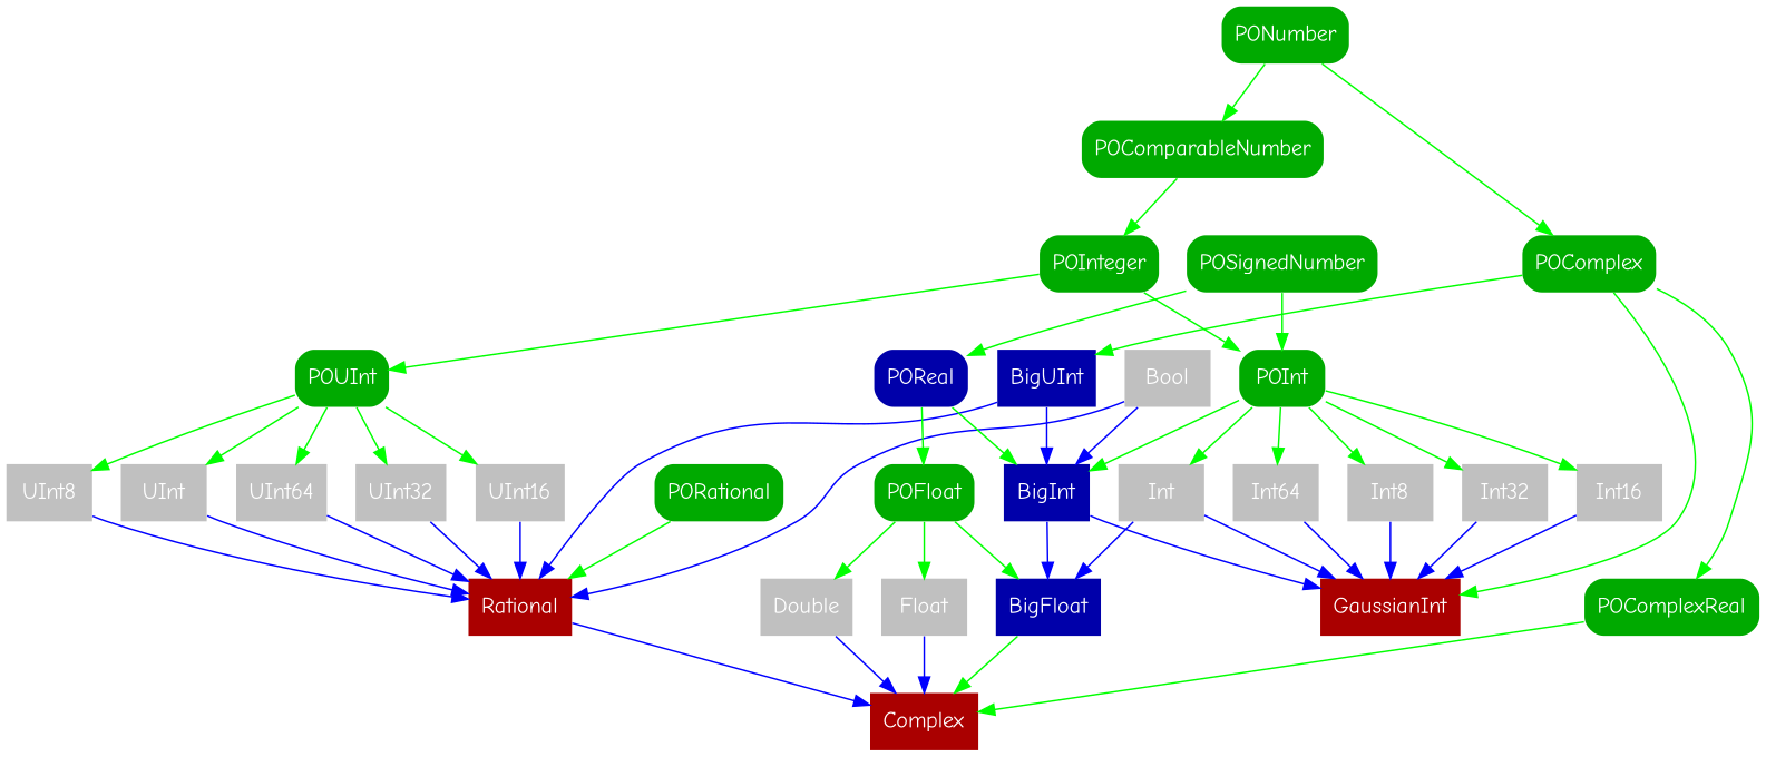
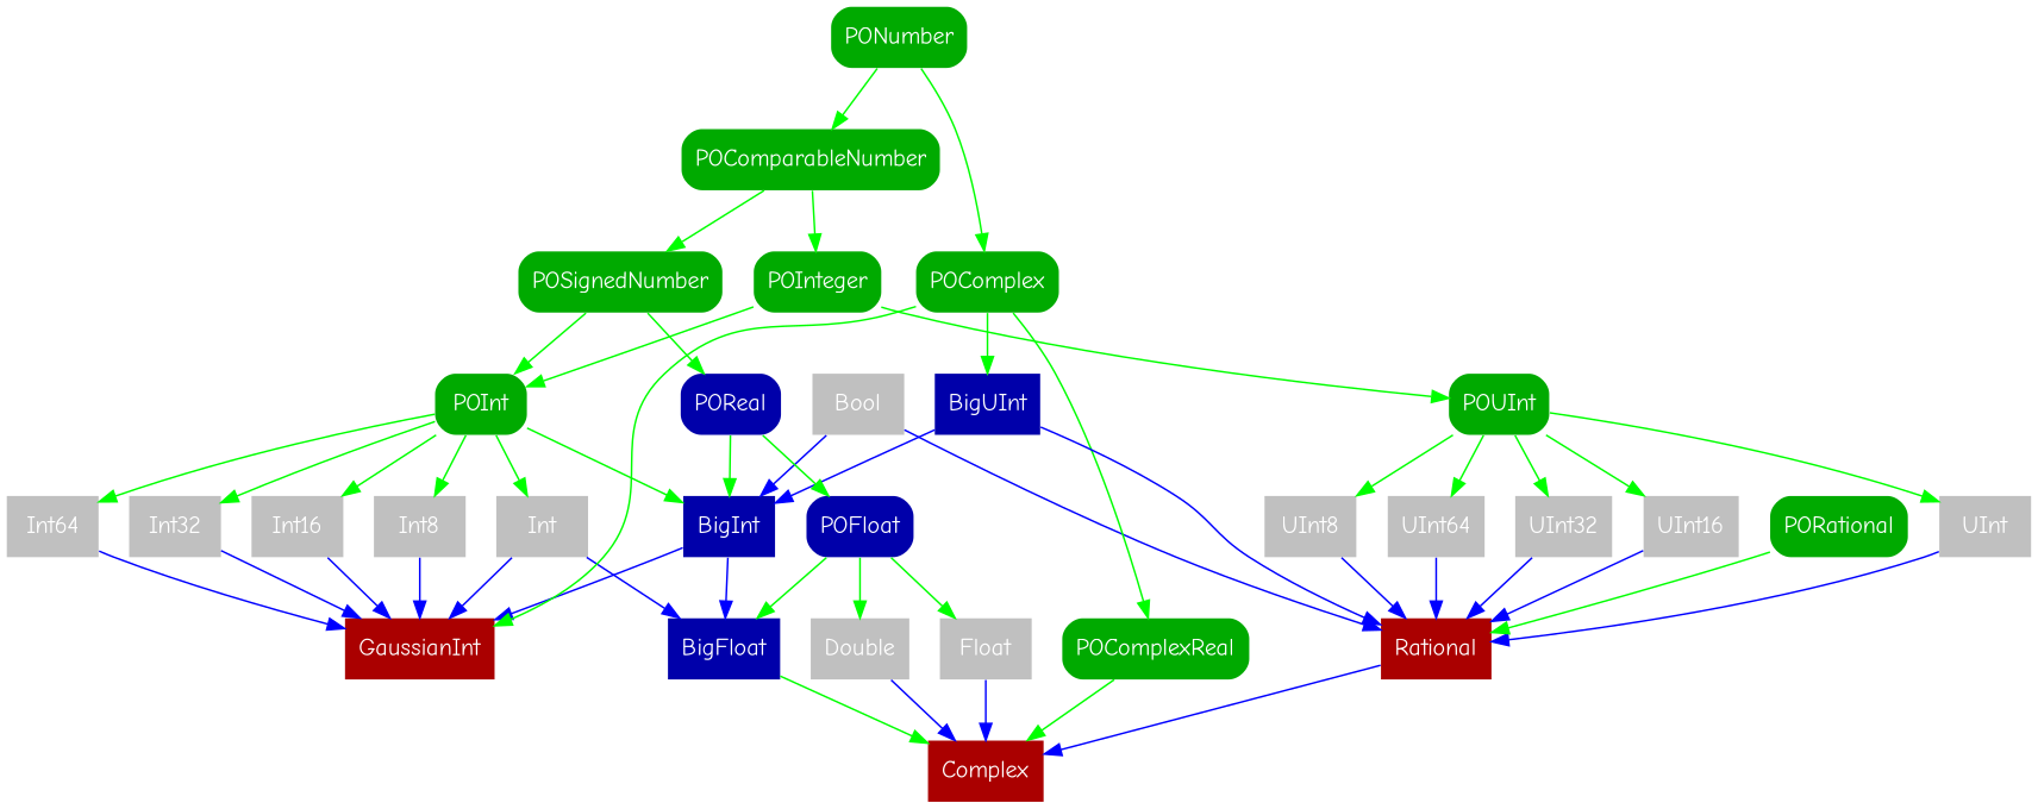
  digraph {
    fontname="Comic Neue"
    node [fillcolor=gray fontcolor=white fontname="Comic Neue" peripheries=0 shape=box style=filled]
    edge [color=green fontname="Comic Neue"]
    BigInt [fillcolor="#0000aa"]
    Bool
    Rational [fillcolor="#aa0000"]
    GaussianInt [fillcolor="#aa0000"]
    BigFloat [fillcolor="#0000aa"]
    Complex [fillcolor="#aa0000"]
    Int64
    Int32
    Int16
    Int8
    Int
    UInt64
    UInt32
    UInt16
    UInt8
    UInt
    Double
    Float
    PONumber [fillcolor="#00aa00" style="filled, rounded"]
    POComparableNumber [fillcolor="#00aa00" style="filled, rounded"]
    POComplex [fillcolor="#00aa00" style="filled, rounded"]
    POSignedNumber [fillcolor="#00aa00" style="filled, rounded"]
    POInteger [fillcolor="#00aa00" style="filled, rounded"]
    BigUInt [fillcolor="#0000aa"]
    POComplexReal [fillcolor="#00aa00" style="filled, rounded"]
    POInt [fillcolor="#00aa00" style="filled, rounded"]
    POReal [fillcolor="#0000aa" style="filled, rounded"]
    POUInt [fillcolor="#00aa00" style="filled, rounded"]
-   POFloat [fillcolor="#00aa00" style="filled, rounded"]
+   POFloat [fillcolor="#0000aa" style="filled, rounded"]
    PORational [fillcolor="#00aa00" style="filled, rounded"]
    BigInt -> GaussianInt [color=blue]
    BigInt -> BigFloat [color=blue]
    Bool -> BigInt [color=blue]
    Bool -> Rational [color=blue]
    Rational -> Complex [color=blue]
    BigFloat -> Complex
    Int64 -> GaussianInt [color=blue]
    Int32 -> GaussianInt [color=blue]
    Int16 -> GaussianInt [color=blue]
    Int8 -> GaussianInt [color=blue]
    Int -> GaussianInt [color=blue]
    Int -> BigFloat [color=blue]
    UInt64 -> Rational [color=blue]
    UInt32 -> Rational [color=blue]
    UInt16 -> Rational [color=blue]
    UInt8 -> Rational [color=blue]
    UInt -> Rational [color=blue]
    Double -> Complex [color=blue]
    Float -> Complex [color=blue]
    PONumber -> POComparableNumber
    PONumber -> POComplex
+   POComparableNumber -> POSignedNumber
    POComparableNumber -> POInteger
    POComplex -> GaussianInt
    POComplex -> BigUInt
    POComplex -> POComplexReal
    POSignedNumber -> POInt
    POSignedNumber -> POReal
    POInteger -> POInt
    POInteger -> POUInt
    BigUInt -> BigInt [color=blue]
    BigUInt -> Rational [color=blue]
    POComplexReal -> Complex
    POInt -> BigInt
    POInt -> Int64
    POInt -> Int32
    POInt -> Int16
    POInt -> Int8
    POInt -> Int
    POReal -> BigInt
    POReal -> POFloat
    POUInt -> UInt64
    POUInt -> UInt32
    POUInt -> UInt16
    POUInt -> UInt8
    POUInt -> UInt
    POFloat -> BigFloat
    POFloat -> Double
    POFloat -> Float
    PORational -> Rational
  }
